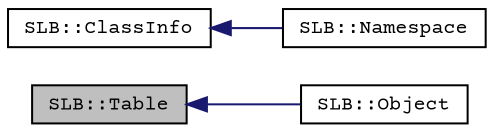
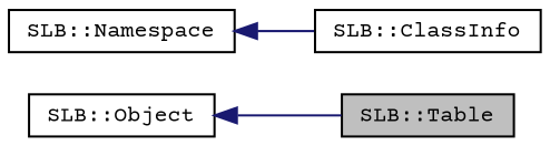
  digraph {
    fontname="Courier Prime"
    rankdir=LR
    node [color=black fillcolor=white fontname="Courier Prime" fontsize=10 shape=record style=filled]
    edge [color=midnightblue dir=back fontname="Courier Prime" fontsize=10 labelfontname=Helvetica labelfontsize=10 style=solid]
    n1 [fillcolor=grey75 fontcolor=black height=0.2 label="SLB::Table" width=0.4]
    n2 [height=0.2 label="SLB::Namespace" width=0.4]
    n3 [height=0.2 label="SLB::ClassInfo" width=0.4]
    n4 [height=0.2 label="SLB::Object" width=0.4]
-   n3 -> n2
-   n1 -> n4
+   n2 -> n3
+   n4 -> n1
  }
